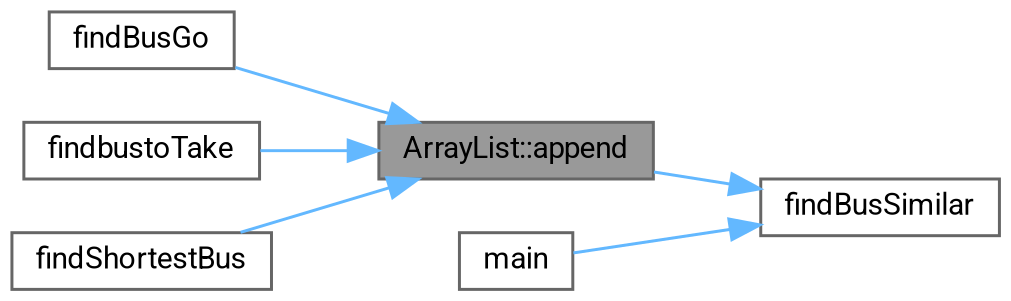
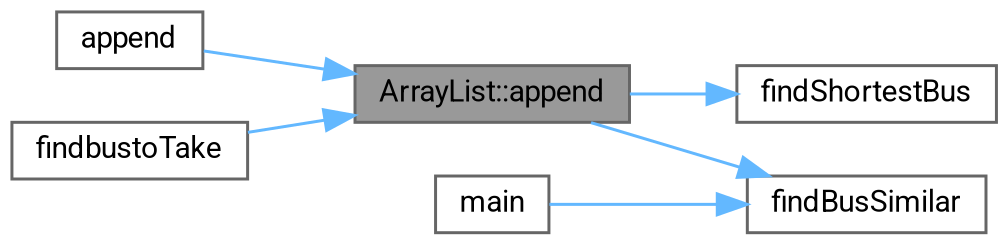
  digraph {
    fontname=Roboto
    rankdir=RL
    node [color=grey40 fillcolor=white fontname=Roboto fontsize=10 shape=box style=filled]
    edge [color=steelblue1 dir=back fontname=Roboto fontsize=10 labelfontname=Helvetica labelfontsize=10 style=solid]
    n1 [color=gray40 fillcolor=grey60 fontcolor=black height=0.2 label="ArrayList::append" width=0.4]
-   n2 [height=0.2 label=findBusGo width=0.4]
+   n2 [height=0.2 label=append width=0.4]
    n3 [height=0.2 label=findbustoTake width=0.4]
    n4 [height=0.2 label=findShortestBus width=0.4]
    n5 [height=0.2 label=findBusSimilar width=0.4]
    n6 [height=0.2 label=main width=0.4]
    n1 -> n2
    n1 -> n3
-   n1 -> n4
+   n4 -> n1
    n5 -> n1
    n5 -> n6
  }
